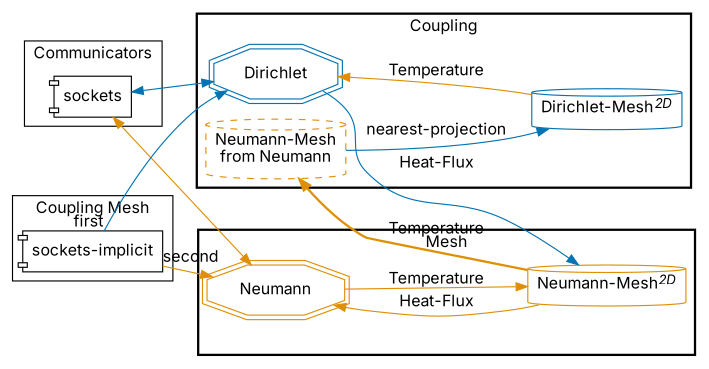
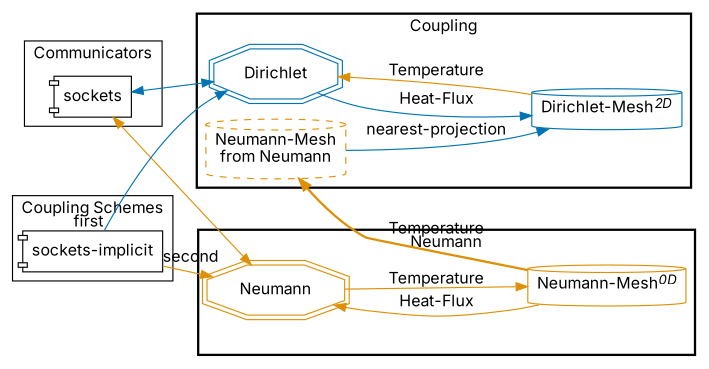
  digraph {
    compound=True
    fontname=Inter
    rankdir=LR
    splines=true
    node [fontname=Inter shape=cylinder color="#DE8F05"]
    edge [color="#DE8F05" fontname=Inter]
    n1 [label=sockets shape=component color=""]
    n2 [label="sockets-implicit" shape=component color=""]
    Dirichlet [color="#0173B2" shape=doubleoctagon]
    n4 [color="#0173B2" label=<Dirichlet-Mesh<SUP><I>2D</I></SUP>>]
    n5 [label="Neumann-Mesh\nfrom Neumann" style=dashed]
    Neumann [shape=doubleoctagon]
-   n7 [label=<Neumann-Mesh<SUP><I>2D</I></SUP>>]
+   n7 [label=<Neumann-Mesh<SUP><I>0D</I></SUP>>]
    subgraph cluster_1 {
      label=Communicators
      n1
    }
    subgraph cluster_2 {
-     label="Coupling Mesh"
+     label="Coupling Schemes"
      n2
    }
    subgraph cluster_3 {
      label=Coupling
      style=bold
      Dirichlet
      n4
      n5
    }
    subgraph cluster_4 {
-     label=Mesh
+     label=Neumann
      style=bold
      Neumann
      n7
    }
    n1 -> Dirichlet [color="#0173B2" dir=both]
    n1 -> Neumann [dir=both]
    n2 -> Dirichlet [color="#0173B2" taillabel=first]
    n2 -> Neumann [taillabel=second]
-   Dirichlet -> n7 [color="#0173B2" label="Heat-Flux"]
+   Dirichlet -> n4 [color="#0173B2" label="Heat-Flux"]
    n4 -> Dirichlet [label=Temperature]
    n5 -> n4 [color="#0173B2" label="nearest-projection"]
    Neumann -> n7 [label=Temperature]
    n7 -> n5 [label=Temperature style=bold]
    n7 -> Neumann [label="Heat-Flux"]
  }
